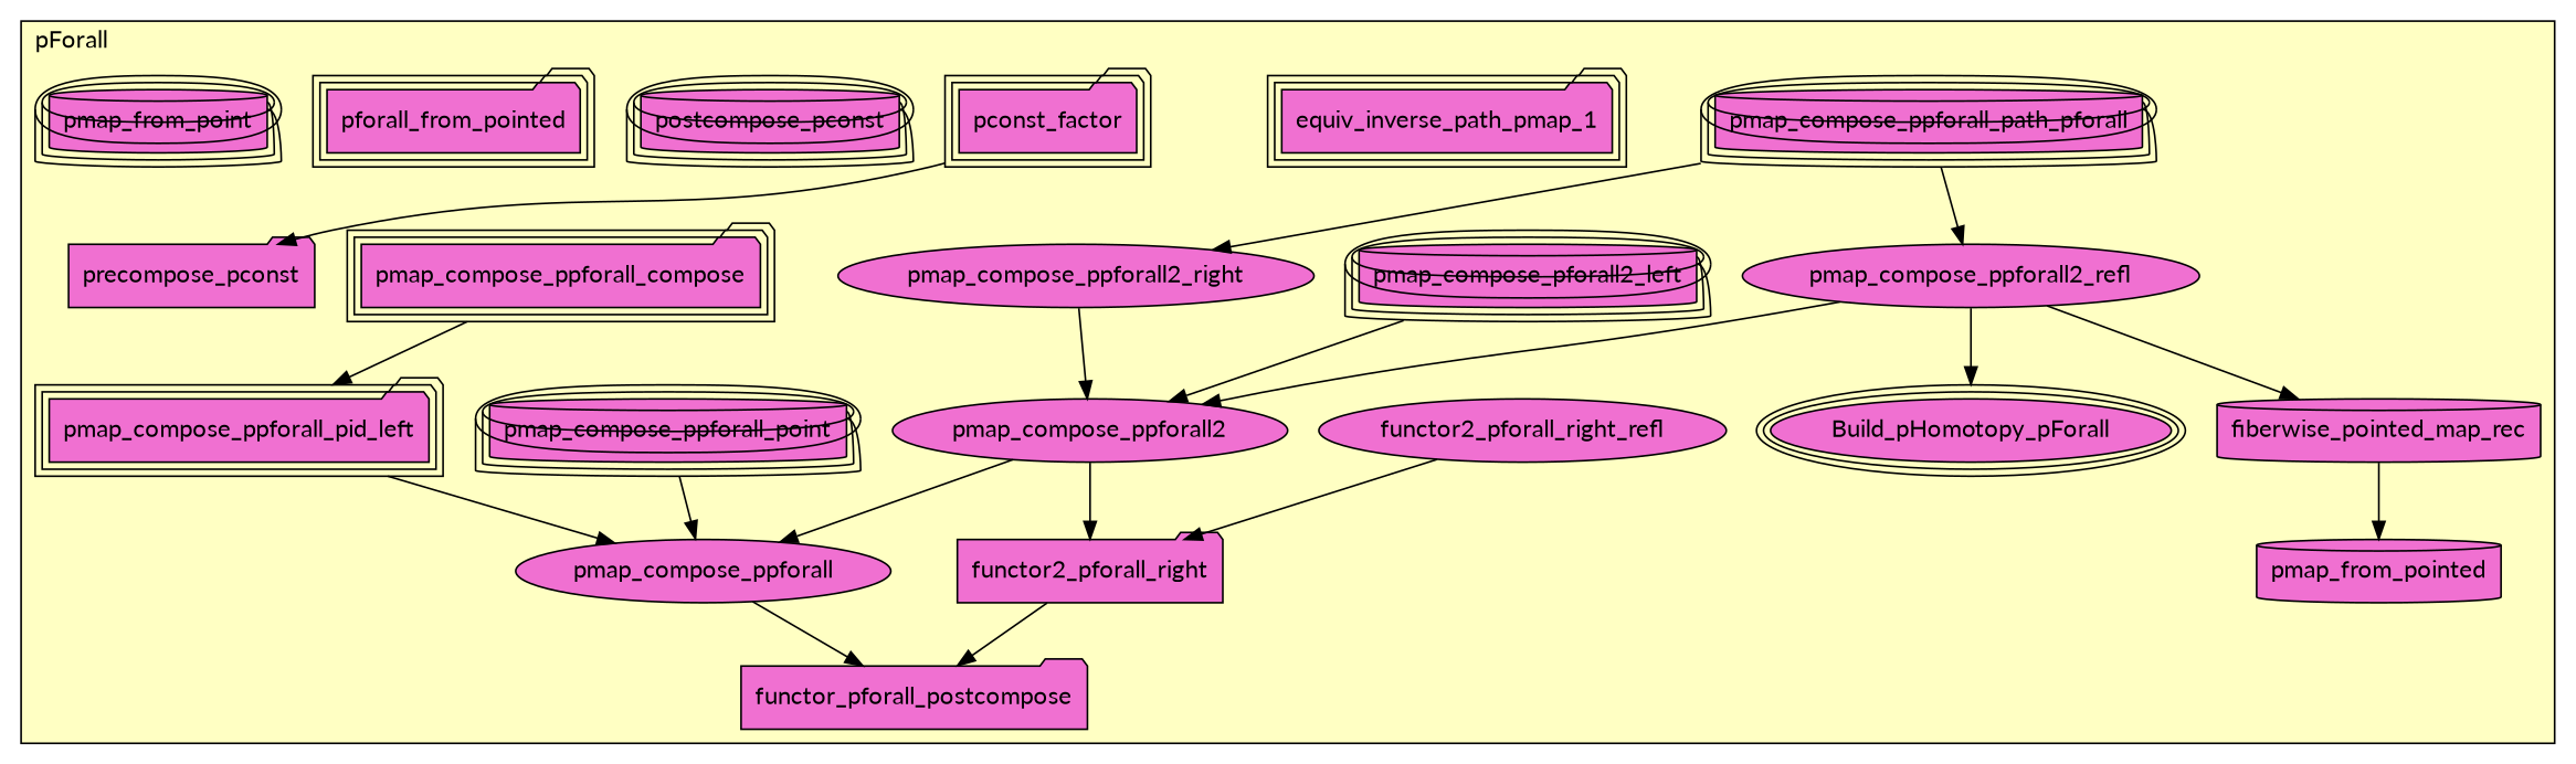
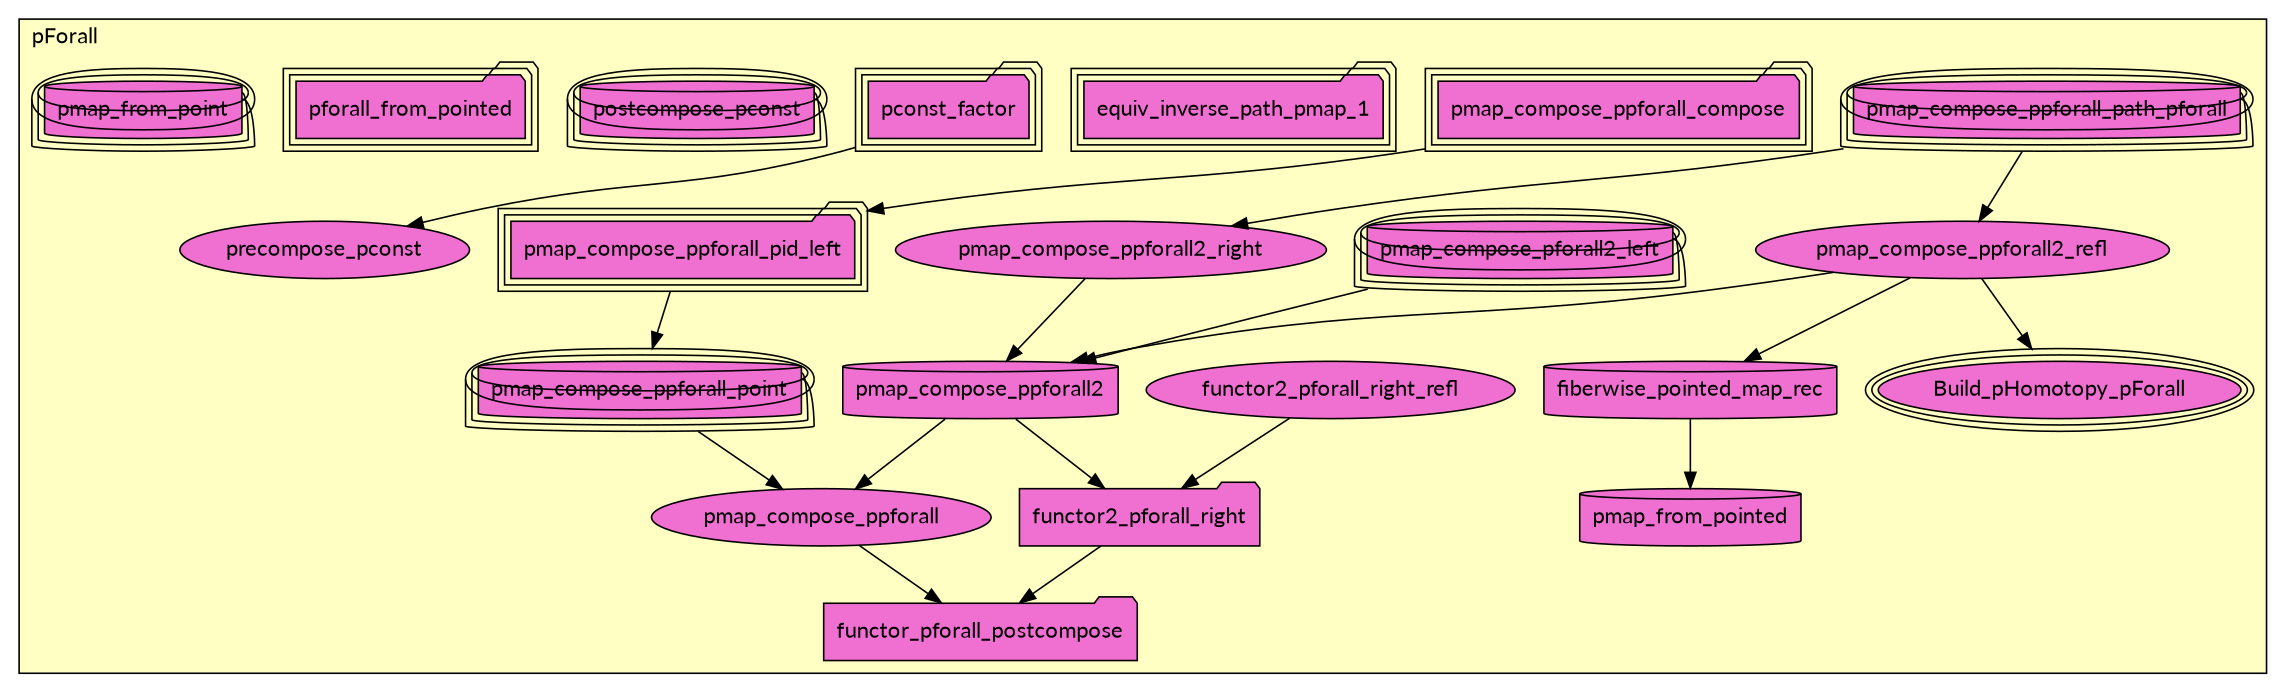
  digraph {
    fontname=Lato
    node [fillcolor="#F070D1" fontname=Lato peripheries=3 shape=folder style=filled]
    edge [fontname=Lato]
    n1 [label=pmap_compose_ppforall_path_pforall shape=cylinder]
    n2 [label=pmap_compose_ppforall_pid_left]
    n3 [label=pmap_compose_ppforall2_refl shape=ellipse peripheries=""]
    n4 [label=pmap_compose_ppforall2_right shape=ellipse peripheries=""]
    n5 [label=pmap_compose_pforall2_left shape=cylinder]
-   n6 [label=pmap_compose_ppforall2 shape=ellipse peripheries=""]
+   n6 [label=pmap_compose_ppforall2 shape=cylinder peripheries=""]
    n7 [label=pmap_compose_ppforall_compose]
    n8 [label=pmap_compose_ppforall_point shape=cylinder]
    n9 [label=pmap_compose_ppforall shape=ellipse peripheries=""]
    n10 [label=functor2_pforall_right_refl shape=ellipse peripheries=""]
    n11 [label=functor2_pforall_right peripheries=""]
    n12 [label=functor_pforall_postcompose peripheries=""]
    n13 [label=Build_pHomotopy_pForall shape=ellipse]
    n14 [label=fiberwise_pointed_map_rec shape=cylinder peripheries=""]
    n15 [label=equiv_inverse_path_pmap_1]
    n16 [label=pconst_factor]
    n17 [label=postcompose_pconst shape=cylinder]
-   n18 [label=precompose_pconst peripheries=""]
+   n18 [label=precompose_pconst shape=ellipse peripheries=""]
    n19 [label=pforall_from_pointed]
    n20 [label=pmap_from_pointed shape=cylinder peripheries=""]
    n21 [label=pmap_from_point shape=cylinder]
    subgraph cluster_1 {
      fillcolor="#FFFFC3"
      label=pForall
      labeljust=l
      style=filled
      n1
      n2
      n3
      n4
      n5
      n6
      n7
      n8
      n9
      n10
      n11
      n12
      n13
      n14
      n15
      n16
      n17
      n18
      n19
      n20
      n21
    }
    n1 -> n3
    n1 -> n4
-   n2 -> n9
+   n2 -> n8
    n3 -> n6
    n3 -> n13
    n3 -> n14
    n4 -> n6
    n5 -> n6
    n6 -> n9
    n6 -> n11
    n7 -> n2
    n8 -> n9
    n9 -> n12
    n10 -> n11
    n11 -> n12
    n14 -> n20
    n16 -> n18
  }
